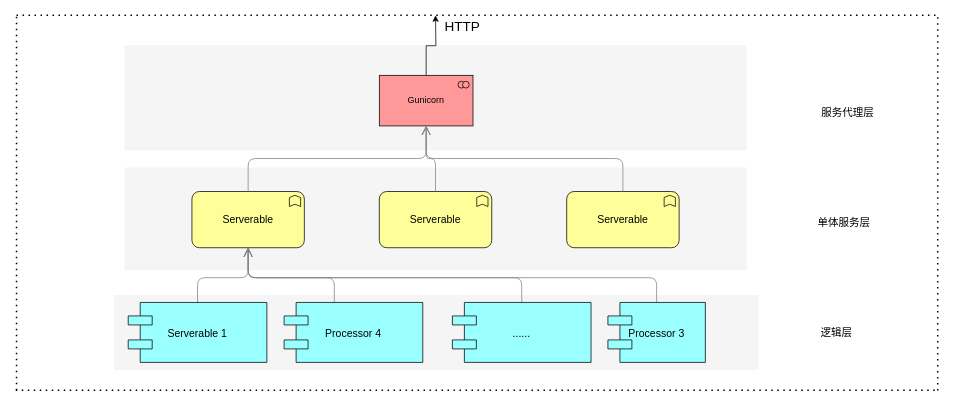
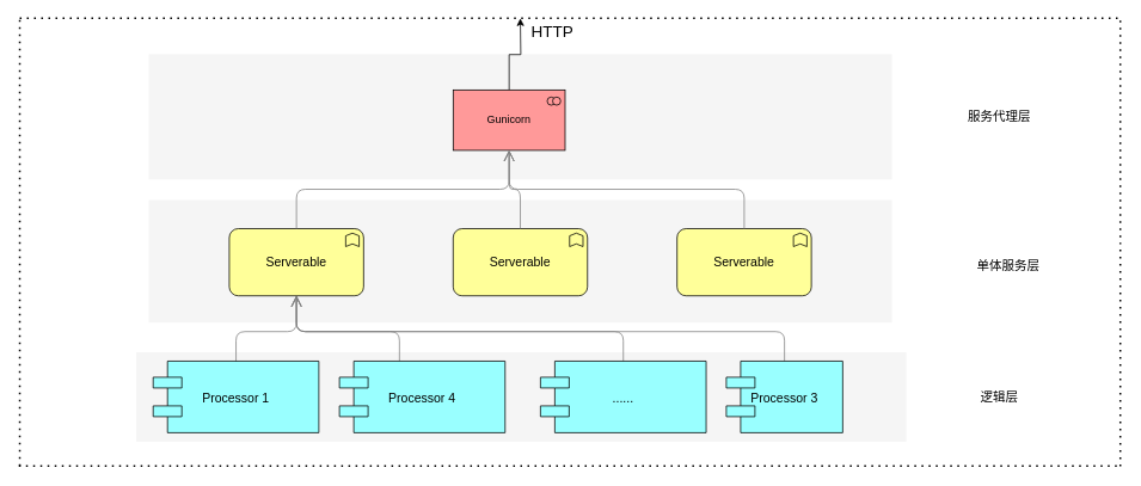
  <mxCell id="0" />
  <mxCell id="1" parent="0" />
  <mxCell id="2" value="" style="whiteSpace=wrap;html=1;strokeColor=none;strokeWidth=1;fillColor=#f5f5f5;fontSize=14;" parent="1" vertex="1"><mxGeometry x="151" y="393" width="860" height="100" as="geometry" /></mxCell>
  <mxCell id="3" value="" style="whiteSpace=wrap;html=1;strokeColor=none;strokeWidth=1;fillColor=#f5f5f5;fontSize=14;" parent="1" vertex="1"><mxGeometry x="165" y="223" width="830" height="137" as="geometry" /></mxCell>
  <mxCell id="4" style="edgeStyle=elbowEdgeStyle;rounded=1;elbow=vertical;html=1;startSize=10;endArrow=open;endFill=0;endSize=10;jettySize=auto;orthogonalLoop=1;strokeColor=#808080;fontSize=14;" parent="1" target="12" edge="1"><mxGeometry relative="1" as="geometry"><mxPoint x="262.5" y="404" as="sourcePoint" /><mxPoint x="245" y="362" as="targetPoint" /><Array as="points"><mxPoint x="330" y="370" /></Array></mxGeometry></mxCell>
- <mxCell id="5" value="Serverable 1" style="shape=component;align=center;fillColor=#99ffff;gradientColor=none;fontSize=14;" parent="1" vertex="1"><mxGeometry x="170" y="403" width="185" height="80" as="geometry" /></mxCell>
+ <mxCell id="5" value="Processor 1" style="shape=component;align=center;fillColor=#99ffff;gradientColor=none;fontSize=14;" parent="1" vertex="1"><mxGeometry x="170" y="403" width="185" height="80" as="geometry" /></mxCell>
  <mxCell id="6" style="edgeStyle=elbowEdgeStyle;rounded=1;elbow=vertical;html=1;startSize=10;endArrow=open;endFill=0;endSize=10;jettySize=auto;orthogonalLoop=1;strokeColor=#808080;fontSize=14;entryX=0.5;entryY=1;entryDx=0;entryDy=0;entryPerimeter=0;" parent="1" source="7" target="12" edge="1"><mxGeometry relative="1" as="geometry"><mxPoint x="454.5" y="328" as="targetPoint" /><Array as="points"><mxPoint x="445" y="370" /></Array></mxGeometry></mxCell>
  <mxCell id="7" value="Processor 4" style="shape=component;align=center;fillColor=#99ffff;gradientColor=none;fontSize=14;" parent="1" vertex="1"><mxGeometry x="378" y="403" width="185" height="80" as="geometry" /></mxCell>
  <mxCell id="8" style="edgeStyle=elbowEdgeStyle;rounded=1;elbow=vertical;html=1;startSize=10;endArrow=open;endFill=0;endSize=10;jettySize=auto;orthogonalLoop=1;strokeColor=#808080;fontSize=14;entryX=0.5;entryY=1;entryDx=0;entryDy=0;entryPerimeter=0;" parent="1" source="9" target="12" edge="1"><mxGeometry relative="1" as="geometry"><mxPoint x="679" y="328" as="targetPoint" /><Array as="points"><mxPoint x="415" y="370" /></Array></mxGeometry></mxCell>
  <mxCell id="9" value="......" style="shape=component;align=center;fillColor=#99ffff;gradientColor=none;fontSize=14;" parent="1" vertex="1"><mxGeometry x="602.5" y="403" width="185" height="80" as="geometry" /></mxCell>
  <mxCell id="10" style="edgeStyle=elbowEdgeStyle;rounded=1;elbow=vertical;html=1;startSize=10;endArrow=open;endFill=0;endSize=10;jettySize=auto;orthogonalLoop=1;strokeColor=#808080;fontSize=14;entryX=0.5;entryY=1;entryDx=0;entryDy=0;entryPerimeter=0;" parent="1" source="11" target="12" edge="1"><mxGeometry relative="1" as="geometry"><mxPoint x="886.5" y="328" as="targetPoint" /><Array as="points"><mxPoint x="415" y="370" /></Array></mxGeometry></mxCell>
  <mxCell id="11" value="Processor 3" style="shape=component;align=center;fillColor=#99ffff;gradientColor=none;fontSize=14;" parent="1" vertex="1"><mxGeometry x="810" y="403" width="130" height="80" as="geometry" /></mxCell>
  <mxCell id="12" value="Serverable" style="html=1;whiteSpace=wrap;fillColor=#ffff99;shape=mxgraph.archimate3.application;appType=func;archiType=rounded;fontSize=14;" parent="1" vertex="1"><mxGeometry x="255" y="255" width="150" height="75" as="geometry" /></mxCell>
  <mxCell id="13" value="逻辑层" style="text;html=1;strokeColor=none;fillColor=none;align=center;verticalAlign=middle;whiteSpace=wrap;fontSize=14;" parent="1" vertex="1"><mxGeometry x="995" y="433" width="240" height="20" as="geometry" /></mxCell>
  <mxCell id="14" value="单体服务层" style="text;html=1;strokeColor=none;fillColor=none;align=center;verticalAlign=middle;whiteSpace=wrap;fontSize=14;" parent="1" vertex="1"><mxGeometry x="1005" y="286.5" width="240" height="20" as="geometry" /></mxCell>
  <mxCell id="15" value="Serverable" style="html=1;whiteSpace=wrap;fillColor=#ffff99;shape=mxgraph.archimate3.application;appType=func;archiType=rounded;fontSize=14;" vertex="1" parent="1"><mxGeometry x="505" y="255" width="150" height="75" as="geometry" /></mxCell>
  <mxCell id="16" value="Serverable" style="html=1;whiteSpace=wrap;fillColor=#ffff99;shape=mxgraph.archimate3.application;appType=func;archiType=rounded;fontSize=14;" vertex="1" parent="1"><mxGeometry x="755" y="255" width="150" height="75" as="geometry" /></mxCell>
  <mxCell id="17" value="" style="whiteSpace=wrap;html=1;strokeColor=none;strokeWidth=1;fillColor=#f5f5f5;fontSize=14;" vertex="1" parent="1"><mxGeometry x="165" y="60" width="830" height="140" as="geometry" /></mxCell>
  <mxCell id="18" style="edgeStyle=orthogonalEdgeStyle;rounded=0;orthogonalLoop=1;jettySize=auto;html=1;" edge="1" parent="1" source="19"><mxGeometry relative="1" as="geometry"><mxPoint x="580" y="20" as="targetPoint" /></mxGeometry></mxCell>
  <mxCell id="19" value="Gunicorn" style="html=1;outlineConnect=0;whiteSpace=wrap;fillColor=#FF9999;shape=mxgraph.archimate3.application;appType=collab;archiType=square;" vertex="1" parent="1"><mxGeometry x="505" y="100" width="125" height="67.5" as="geometry" /></mxCell>
  <mxCell id="20" style="edgeStyle=elbowEdgeStyle;rounded=1;elbow=vertical;html=1;startSize=10;endArrow=open;endFill=0;endSize=10;jettySize=auto;orthogonalLoop=1;strokeColor=#808080;fontSize=14;exitX=0.5;exitY=0;exitDx=0;exitDy=0;exitPerimeter=0;entryX=0.5;entryY=1;entryDx=0;entryDy=0;entryPerimeter=0;" edge="1" parent="1" source="12" target="19"><mxGeometry relative="1" as="geometry"><mxPoint x="335" y="243" as="sourcePoint" /><mxPoint x="418.5" y="158" as="targetPoint" /></mxGeometry></mxCell>
  <mxCell id="21" style="edgeStyle=elbowEdgeStyle;rounded=1;elbow=vertical;html=1;startSize=10;endArrow=open;endFill=0;endSize=10;jettySize=auto;orthogonalLoop=1;strokeColor=#808080;fontSize=14;entryX=0.5;entryY=1;entryDx=0;entryDy=0;entryPerimeter=0;exitX=0.5;exitY=0;exitDx=0;exitDy=0;exitPerimeter=0;" edge="1" parent="1" source="15" target="19"><mxGeometry relative="1" as="geometry"><mxPoint x="589.5" y="255" as="sourcePoint" /><mxPoint x="465" y="170" as="targetPoint" /></mxGeometry></mxCell>
  <mxCell id="22" style="edgeStyle=elbowEdgeStyle;rounded=1;elbow=vertical;html=1;startSize=10;endArrow=open;endFill=0;endSize=10;jettySize=auto;orthogonalLoop=1;strokeColor=#808080;fontSize=14;exitX=0.5;exitY=0;exitDx=0;exitDy=0;exitPerimeter=0;" edge="1" parent="1" source="16" target="19"><mxGeometry relative="1" as="geometry"><mxPoint x="839.5" y="235" as="sourcePoint" /><mxPoint x="715" y="150" as="targetPoint" /></mxGeometry></mxCell>
- <mxCell id="23" value="服务代理层" style="text;html=1;strokeColor=none;fillColor=none;align=center;verticalAlign=middle;whiteSpace=wrap;fontSize=14;" vertex="1" parent="1"><mxGeometry x="1010" y="140" width="240" height="20" as="geometry" /></mxCell>
+ <mxCell id="23" value="服务代理层" style="text;html=1;strokeColor=none;fillColor=none;align=center;verticalAlign=middle;whiteSpace=wrap;fontSize=14;" vertex="1" parent="1"><mxGeometry x="995" y="120" width="240" height="20" as="geometry" /></mxCell>
  <mxCell id="24" value="" style="endArrow=none;dashed=1;html=1;dashPattern=1 3;strokeWidth=2;" edge="1" parent="1"><mxGeometry width="50" height="50" relative="1" as="geometry"><mxPoint x="21" y="520" as="sourcePoint" /><mxPoint x="21" y="20" as="targetPoint" /></mxGeometry></mxCell>
  <mxCell id="25" value="" style="endArrow=none;dashed=1;html=1;dashPattern=1 3;strokeWidth=2;" edge="1" parent="1"><mxGeometry width="50" height="50" relative="1" as="geometry"><mxPoint x="1250" y="520.5" as="sourcePoint" /><mxPoint x="1250" y="20.5" as="targetPoint" /></mxGeometry></mxCell>
  <mxCell id="26" value="" style="endArrow=none;dashed=1;html=1;dashPattern=1 3;strokeWidth=2;" edge="1" parent="1"><mxGeometry width="50" height="50" relative="1" as="geometry"><mxPoint x="21" y="20" as="sourcePoint" /><mxPoint x="1251" y="20" as="targetPoint" /></mxGeometry></mxCell>
  <mxCell id="27" value="" style="endArrow=none;dashed=1;html=1;dashPattern=1 3;strokeWidth=2;" edge="1" parent="1"><mxGeometry width="50" height="50" relative="1" as="geometry"><mxPoint x="20" y="520" as="sourcePoint" /><mxPoint x="1250" y="520" as="targetPoint" /></mxGeometry></mxCell>
  <mxCell id="28" value="&lt;font style=&quot;font-size: 18px&quot;&gt;HTTP&lt;/font&gt;" style="text;html=1;strokeColor=none;fillColor=none;align=center;verticalAlign=middle;whiteSpace=wrap;rounded=0;" vertex="1" parent="1"><mxGeometry x="581" y="20" width="70" height="30" as="geometry" /></mxCell>
